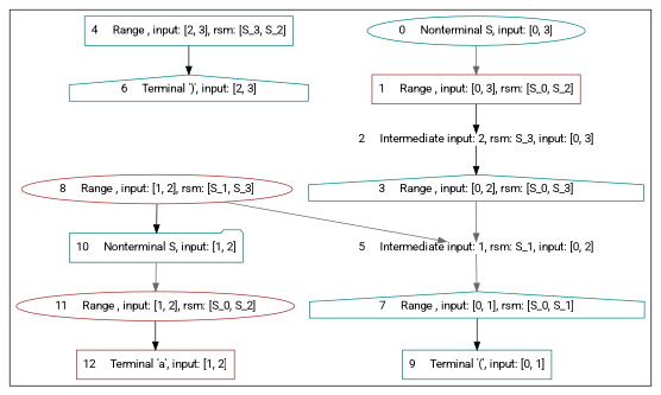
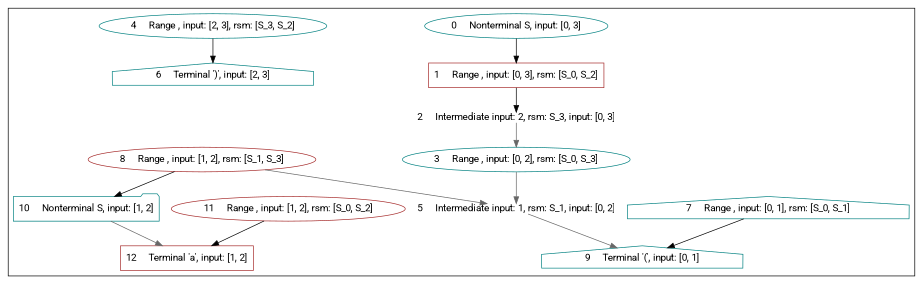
  digraph {
    fontname=Roboto
    labelloc=t
    node [color=teal fontname=Roboto shape=ellipse]
    edge [color=black fontname=Roboto]
    n1 [label="0     Nonterminal S, input: [0, 3]"]
    n2 [color=brown label="1     Range , input: [0, 3], rsm: [S_0, S_2]" shape=box]
    n3 [label="2     Intermediate input: 2, rsm: S_3, input: [0, 3]" shape=plain]
    n4 [label="10     Nonterminal S, input: [1, 2]" shape=folder]
    n5 [color=brown label="11     Range , input: [1, 2], rsm: [S_0, S_2]"]
    n6 [color=brown label="12     Terminal 'a', input: [1, 2]" shape=box]
-   n7 [label="3     Range , input: [0, 2], rsm: [S_0, S_3]" shape=house]
-   n8 [label="4     Range , input: [2, 3], rsm: [S_3, S_2]" shape=box]
+   n7 [label="3     Range , input: [0, 2], rsm: [S_0, S_3]"]
+   n8 [label="4     Range , input: [2, 3], rsm: [S_3, S_2]"]
    n9 [color=brown label="5     Intermediate input: 1, rsm: S_1, input: [0, 2]" shape=plain]
    n10 [label="6     Terminal ')', input: [2, 3]" shape=house]
    n11 [label="7     Range , input: [0, 1], rsm: [S_0, S_1]" shape=house]
    n12 [color=brown label="8     Range , input: [1, 2], rsm: [S_1, S_3]"]
-   n13 [label="9     Terminal '(', input: [0, 1]" shape=box]
+   n13 [label="9     Terminal '(', input: [0, 1]" shape=house]
    subgraph cluster_1 {
      n1
      n2
      n3
      n4
      n5
      n6
      n7
      n8
      n9
      n10
      n11
      n12
      n13
    }
-   n1 -> n2 [color=gray40]
+   n1 -> n2
    n2 -> n3
-   n3 -> n7
-   n4 -> n5 [color=gray40]
+   n3 -> n7 [color=gray40]
+   n4 -> n6 [color=gray40]
    n5 -> n6
    n7 -> n9 [color=gray40]
    n8 -> n10
-   n9 -> n11 [color=gray40]
+   n9 -> n13 [color=gray40]
    n11 -> n13
    n12 -> n4
    n12 -> n9 [color=gray40]
  }
